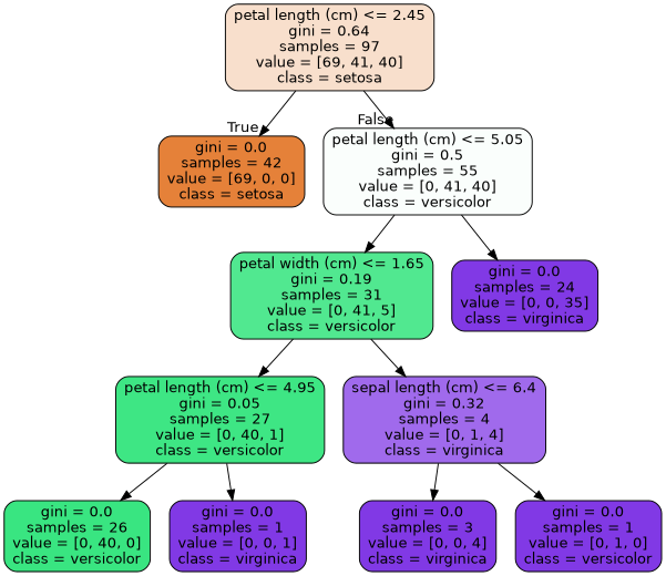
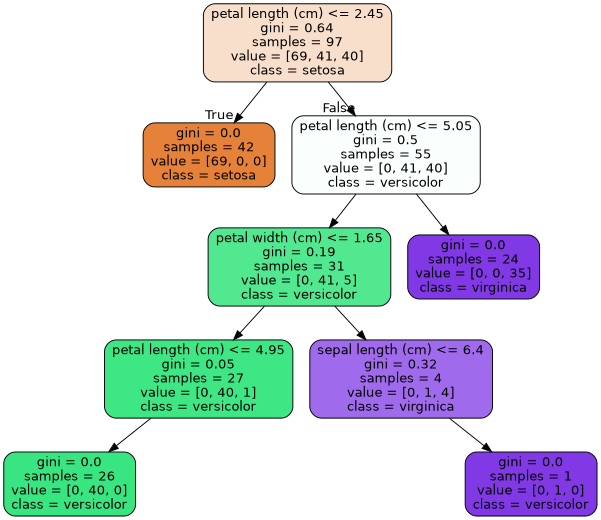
  digraph {
    node [color=black fillcolor="#8139e5" fontname=helvetica shape=box style="filled, rounded"]
    edge [fontname=helvetica]
    n1 [fillcolor="#f8dfcc" label="petal length (cm) <= 2.45\ngini = 0.64\nsamples = 97\nvalue = [69, 41, 40]\nclass = setosa"]
    n2 [fillcolor="#e58139" label="gini = 0.0\nsamples = 42\nvalue = [69, 0, 0]\nclass = setosa"]
    n3 [fillcolor="#fafefc" label="petal length (cm) <= 5.05\ngini = 0.5\nsamples = 55\nvalue = [0, 41, 40]\nclass = versicolor"]
    n4 [fillcolor="#51e890" label="petal width (cm) <= 1.65\ngini = 0.19\nsamples = 31\nvalue = [0, 41, 5]\nclass = versicolor"]
    n5 [label="gini = 0.0\nsamples = 24\nvalue = [0, 0, 35]\nclass = virginica"]
    n6 [fillcolor="#3ee684" label="petal length (cm) <= 4.95\ngini = 0.05\nsamples = 27\nvalue = [0, 40, 1]\nclass = versicolor"]
    n7 [fillcolor="#a06aec" label="sepal length (cm) <= 6.4\ngini = 0.32\nsamples = 4\nvalue = [0, 1, 4]\nclass = virginica"]
    n8 [fillcolor="#39e581" label="gini = 0.0\nsamples = 26\nvalue = [0, 40, 0]\nclass = versicolor"]
-   n9 [label="gini = 0.0\nsamples = 1\nvalue = [0, 0, 1]\nclass = virginica"]
-   n10 [label="gini = 0.0\nsamples = 3\nvalue = [0, 0, 4]\nclass = virginica"]
    n11 [label="gini = 0.0\nsamples = 1\nvalue = [0, 1, 0]\nclass = versicolor"]
    n1 -> n2 [headlabel=True labelangle=45 labeldistance=2.5]
    n1 -> n3 [headlabel=False labelangle=-45 labeldistance=2.5]
    n3 -> n4
    n3 -> n5
    n4 -> n6
    n4 -> n7
    n6 -> n8
-   n6 -> n9
-   n7 -> n10
    n7 -> n11
  }
